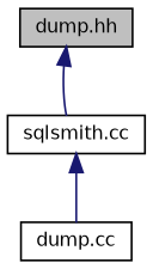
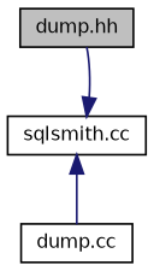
  digraph {
    node [color=black fillcolor=white fontname=Helvetica fontsize=10 shape=record style=filled]
    edge [color=midnightblue dir=back fontname=Helvetica fontsize=10 labelfontname=Helvetica labelfontsize=10 style=solid]
    n1 [fillcolor=grey75 fontcolor=black height=0.2 label="dump.hh" width=0.4]
    n2 [height=0.2 label="sqlsmith.cc" width=0.4]
    n3 [height=0.2 label="dump.cc" width=0.4]
-   n1 -> n2
+   n2 -> n1
    n2 -> n3
  }
